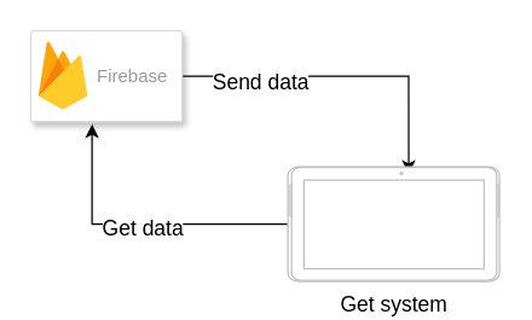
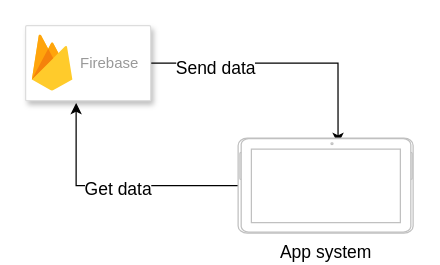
  <mxCell id="0" />
  <mxCell id="1" parent="0" />
  <mxCell id="2" style="edgeStyle=orthogonalEdgeStyle;rounded=0;orthogonalLoop=1;jettySize=auto;html=1;entryX=0.939;entryY=0.571;entryDx=0;entryDy=0;entryPerimeter=0;fontSize=14;" edge="1" parent="1" source="4" target="8"><mxGeometry relative="1" as="geometry" /></mxCell>
  <mxCell id="3" value="Send data" style="edgeLabel;html=1;align=center;verticalAlign=middle;resizable=0;points=[];fontSize=14;" vertex="1" connectable="0" parent="2"><mxGeometry x="-0.526" y="-3" relative="1" as="geometry"><mxPoint as="offset" /></mxGeometry></mxCell>
  <mxCell id="4" value="" style="strokeColor=#dddddd;shadow=1;strokeWidth=1;rounded=1;absoluteArcSize=1;arcSize=2;" vertex="1" parent="1"><mxGeometry x="20" y="20" width="100" height="60" as="geometry" /></mxCell>
  <mxCell id="5" value="Firebase" style="sketch=0;dashed=0;connectable=0;html=1;fillColor=#5184F3;strokeColor=none;shape=mxgraph.gcp2.firebase;part=1;labelPosition=right;verticalLabelPosition=middle;align=left;verticalAlign=middle;spacingLeft=5;fontColor=#999999;fontSize=12;" vertex="1" parent="4"><mxGeometry width="32.4" height="45" relative="1" as="geometry"><mxPoint x="5" y="7" as="offset" /></mxGeometry></mxCell>
  <mxCell id="6" style="edgeStyle=orthogonalEdgeStyle;rounded=0;orthogonalLoop=1;jettySize=auto;html=1;entryX=0.404;entryY=1.03;entryDx=0;entryDy=0;entryPerimeter=0;" edge="1" parent="1" source="8" target="4"><mxGeometry relative="1" as="geometry" /></mxCell>
  <mxCell id="7" value="Get data" style="edgeLabel;html=1;align=center;verticalAlign=middle;resizable=0;points=[];fontSize=14;" vertex="1" connectable="0" parent="6"><mxGeometry x="-0.007" y="2" relative="1" as="geometry"><mxPoint as="offset" /></mxGeometry></mxCell>
- <mxCell id="8" value="&lt;font style=&quot;font-size: 14px;&quot;&gt;Get system&lt;/font&gt;" style="verticalLabelPosition=bottom;verticalAlign=top;html=1;shadow=0;dashed=0;strokeWidth=1;shape=mxgraph.android.tab2;strokeColor=#c0c0c0;direction=north;" vertex="1" parent="1"><mxGeometry x="190" y="110" width="140" height="76" as="geometry" /></mxCell>
+ <mxCell id="8" value="&lt;font style=&quot;font-size: 14px;&quot;&gt;App system&lt;/font&gt;" style="verticalLabelPosition=bottom;verticalAlign=top;html=1;shadow=0;dashed=0;strokeWidth=1;shape=mxgraph.android.tab2;strokeColor=#c0c0c0;direction=north;" vertex="1" parent="1"><mxGeometry x="190" y="110" width="140" height="76" as="geometry" /></mxCell>
